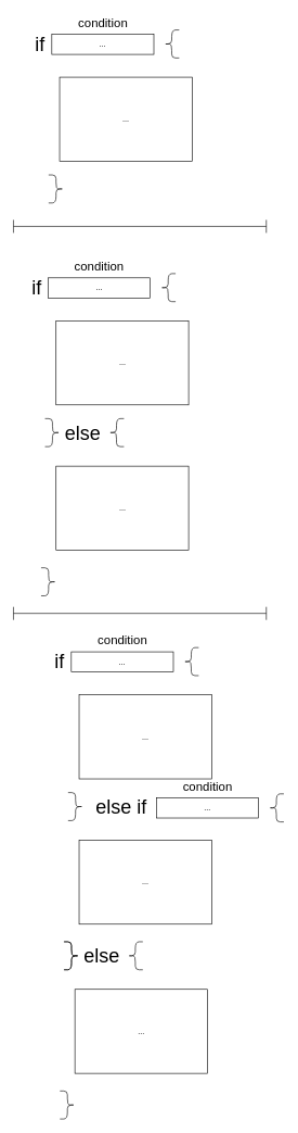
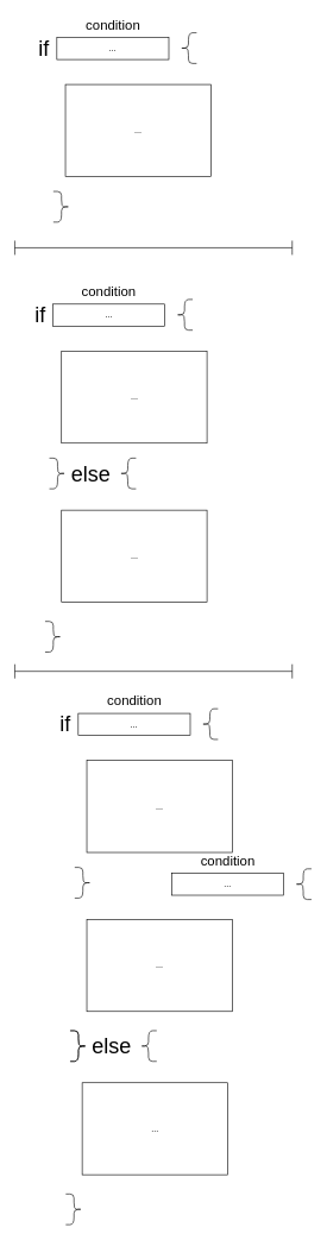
  <mxCell id="0" />
  <mxCell id="1" parent="0" />
  <mxCell id="2" value="if" style="text;html=1;strokeColor=none;fillColor=none;align=center;verticalAlign=middle;whiteSpace=wrap;rounded=0;fontSize=30;" vertex="1" parent="1"><mxGeometry x="31" y="52" width="60" height="30" as="geometry" /></mxCell>
  <mxCell id="3" value="..." style="rounded=0;whiteSpace=wrap;html=1;" vertex="1" parent="1"><mxGeometry x="79" y="52" width="157" height="31" as="geometry" /></mxCell>
  <mxCell id="4" value="condition" style="text;html=1;strokeColor=none;fillColor=none;align=center;verticalAlign=middle;whiteSpace=wrap;rounded=0;fontSize=19;" vertex="1" parent="1"><mxGeometry x="127.5" y="20" width="60" height="30" as="geometry" /></mxCell>
  <mxCell id="5" value="" style="shape=curlyBracket;whiteSpace=wrap;html=1;rounded=1;labelPosition=left;verticalLabelPosition=middle;align=right;verticalAlign=middle;fontSize=19;" vertex="1" parent="1"><mxGeometry x="252" y="45.5" width="23" height="43" as="geometry" /></mxCell>
  <mxCell id="6" value="" style="shape=curlyBracket;whiteSpace=wrap;html=1;rounded=1;labelPosition=left;verticalLabelPosition=middle;align=right;verticalAlign=middle;fontSize=19;flipV=1;flipH=1;" vertex="1" parent="1"><mxGeometry x="74" y="268" width="23" height="43" as="geometry" /></mxCell>
  <mxCell id="7" value="..." style="rounded=0;whiteSpace=wrap;html=1;" vertex="1" parent="1"><mxGeometry x="91" y="118" width="204" height="129" as="geometry" /></mxCell>
  <mxCell id="8" value="if" style="text;html=1;strokeColor=none;fillColor=none;align=center;verticalAlign=middle;whiteSpace=wrap;rounded=0;fontSize=30;" vertex="1" parent="1"><mxGeometry x="25.5" y="426" width="60" height="30" as="geometry" /></mxCell>
  <mxCell id="9" value="..." style="rounded=0;whiteSpace=wrap;html=1;" vertex="1" parent="1"><mxGeometry x="73.5" y="426" width="157" height="31" as="geometry" /></mxCell>
  <mxCell id="10" value="condition" style="text;html=1;strokeColor=none;fillColor=none;align=center;verticalAlign=middle;whiteSpace=wrap;rounded=0;fontSize=19;" vertex="1" parent="1"><mxGeometry x="122" y="394" width="60" height="30" as="geometry" /></mxCell>
  <mxCell id="11" value="" style="shape=curlyBracket;whiteSpace=wrap;html=1;rounded=1;labelPosition=left;verticalLabelPosition=middle;align=right;verticalAlign=middle;fontSize=19;" vertex="1" parent="1"><mxGeometry x="246.5" y="419.5" width="23" height="43" as="geometry" /></mxCell>
  <mxCell id="12" value="" style="shape=curlyBracket;whiteSpace=wrap;html=1;rounded=1;labelPosition=left;verticalLabelPosition=middle;align=right;verticalAlign=middle;fontSize=19;flipV=1;flipH=1;" vertex="1" parent="1"><mxGeometry x="68.5" y="642" width="23" height="43" as="geometry" /></mxCell>
  <mxCell id="13" value="..." style="rounded=0;whiteSpace=wrap;html=1;" vertex="1" parent="1"><mxGeometry x="85.5" y="492" width="204" height="129" as="geometry" /></mxCell>
  <mxCell id="14" value="" style="shape=crossbar;whiteSpace=wrap;html=1;rounded=1;fontSize=19;" vertex="1" parent="1"><mxGeometry x="20" y="337" width="389" height="20" as="geometry" /></mxCell>
  <mxCell id="15" value="else" style="text;html=1;strokeColor=none;fillColor=none;align=center;verticalAlign=middle;whiteSpace=wrap;rounded=0;fontSize=30;" vertex="1" parent="1"><mxGeometry x="97" y="648.5" width="60" height="30" as="geometry" /></mxCell>
  <mxCell id="16" value="" style="shape=curlyBracket;whiteSpace=wrap;html=1;rounded=1;labelPosition=left;verticalLabelPosition=middle;align=right;verticalAlign=middle;fontSize=19;" vertex="1" parent="1"><mxGeometry x="167" y="642" width="23" height="43" as="geometry" /></mxCell>
  <mxCell id="17" value="..." style="rounded=0;whiteSpace=wrap;html=1;" vertex="1" parent="1"><mxGeometry x="85.5" y="715" width="204" height="129" as="geometry" /></mxCell>
  <mxCell id="18" value="" style="shape=curlyBracket;whiteSpace=wrap;html=1;rounded=1;labelPosition=left;verticalLabelPosition=middle;align=right;verticalAlign=middle;fontSize=19;flipV=1;flipH=1;" vertex="1" parent="1"><mxGeometry x="62.5" y="871" width="23" height="43" as="geometry" /></mxCell>
  <mxCell id="19" value="" style="shape=crossbar;whiteSpace=wrap;html=1;rounded=1;fontSize=19;" vertex="1" parent="1"><mxGeometry x="20" y="931" width="389" height="20" as="geometry" /></mxCell>
  <mxCell id="20" value="if" style="text;html=1;strokeColor=none;fillColor=none;align=center;verticalAlign=middle;whiteSpace=wrap;rounded=0;fontSize=30;" vertex="1" parent="1"><mxGeometry x="61" y="1000" width="60" height="30" as="geometry" /></mxCell>
  <mxCell id="21" value="..." style="rounded=0;whiteSpace=wrap;html=1;" vertex="1" parent="1"><mxGeometry x="109" y="1000" width="157" height="31" as="geometry" /></mxCell>
  <mxCell id="22" value="condition" style="text;html=1;strokeColor=none;fillColor=none;align=center;verticalAlign=middle;whiteSpace=wrap;rounded=0;fontSize=19;" vertex="1" parent="1"><mxGeometry x="157.5" y="968" width="60" height="30" as="geometry" /></mxCell>
  <mxCell id="23" value="" style="shape=curlyBracket;whiteSpace=wrap;html=1;rounded=1;labelPosition=left;verticalLabelPosition=middle;align=right;verticalAlign=middle;fontSize=19;" vertex="1" parent="1"><mxGeometry x="282" y="993.5" width="23" height="43" as="geometry" /></mxCell>
  <mxCell id="24" value="" style="shape=curlyBracket;whiteSpace=wrap;html=1;rounded=1;labelPosition=left;verticalLabelPosition=middle;align=right;verticalAlign=middle;fontSize=19;flipV=1;flipH=1;" vertex="1" parent="1"><mxGeometry x="104" y="1216" width="23" height="43" as="geometry" /></mxCell>
  <mxCell id="25" value="..." style="rounded=0;whiteSpace=wrap;html=1;" vertex="1" parent="1"><mxGeometry x="121" y="1066" width="204" height="129" as="geometry" /></mxCell>
- <mxCell id="26" value="else if" style="text;html=1;strokeColor=none;fillColor=none;align=center;verticalAlign=middle;whiteSpace=wrap;rounded=0;fontSize=30;" vertex="1" parent="1"><mxGeometry x="132.5" y="1222.5" width="105.5" height="30" as="geometry" /></mxCell>
  <mxCell id="27" value="" style="shape=curlyBracket;whiteSpace=wrap;html=1;rounded=1;labelPosition=left;verticalLabelPosition=middle;align=right;verticalAlign=middle;fontSize=19;" vertex="1" parent="1"><mxGeometry x="413" y="1218" width="23" height="43" as="geometry" /></mxCell>
  <mxCell id="28" value="..." style="rounded=0;whiteSpace=wrap;html=1;" vertex="1" parent="1"><mxGeometry x="121" y="1289" width="204" height="129" as="geometry" /></mxCell>
  <mxCell id="29" value="" style="shape=curlyBracket;whiteSpace=wrap;html=1;rounded=1;labelPosition=left;verticalLabelPosition=middle;align=right;verticalAlign=middle;fontSize=19;flipV=1;flipH=1;" vertex="1" parent="1"><mxGeometry x="98" y="1445" width="23" height="43" as="geometry" /></mxCell>
  <mxCell id="30" value="..." style="rounded=0;whiteSpace=wrap;html=1;" vertex="1" parent="1"><mxGeometry x="240" y="1224" width="157" height="31" as="geometry" /></mxCell>
  <mxCell id="31" value="condition" style="text;html=1;strokeColor=none;fillColor=none;align=center;verticalAlign=middle;whiteSpace=wrap;rounded=0;fontSize=19;" vertex="1" parent="1"><mxGeometry x="288.5" y="1192" width="60" height="30" as="geometry" /></mxCell>
  <mxCell id="32" value="" style="shape=curlyBracket;whiteSpace=wrap;html=1;rounded=1;labelPosition=left;verticalLabelPosition=middle;align=right;verticalAlign=middle;fontSize=19;flipV=1;flipH=1;" vertex="1" parent="1"><mxGeometry x="97.5" y="1445" width="23" height="43" as="geometry" /></mxCell>
  <mxCell id="33" value="else" style="text;html=1;strokeColor=none;fillColor=none;align=center;verticalAlign=middle;whiteSpace=wrap;rounded=0;fontSize=30;" vertex="1" parent="1"><mxGeometry x="126" y="1451.5" width="60" height="30" as="geometry" /></mxCell>
  <mxCell id="34" value="" style="shape=curlyBracket;whiteSpace=wrap;html=1;rounded=1;labelPosition=left;verticalLabelPosition=middle;align=right;verticalAlign=middle;fontSize=19;" vertex="1" parent="1"><mxGeometry x="196" y="1445" width="23" height="43" as="geometry" /></mxCell>
  <mxCell id="35" value="..." style="rounded=0;whiteSpace=wrap;html=1;" vertex="1" parent="1"><mxGeometry x="114.5" y="1518" width="204" height="129" as="geometry" /></mxCell>
  <mxCell id="36" value="" style="shape=curlyBracket;whiteSpace=wrap;html=1;rounded=1;labelPosition=left;verticalLabelPosition=middle;align=right;verticalAlign=middle;fontSize=19;flipV=1;flipH=1;" vertex="1" parent="1"><mxGeometry x="91.5" y="1674" width="23" height="43" as="geometry" /></mxCell>
